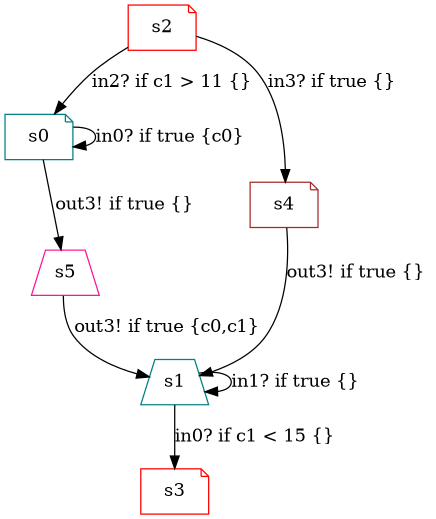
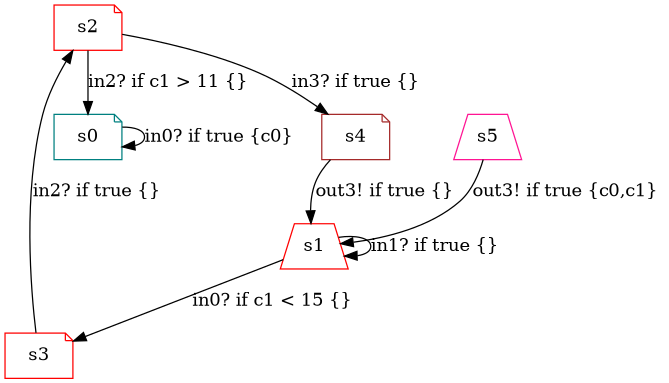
  digraph {
    node [color=teal margin=0 shape=note]
    n1 [label=s0]
    n2 [color=deeppink label=s5 shape=trapezium]
-   n3 [label=s1 shape=trapezium]
+   n3 [color=red label=s1 shape=trapezium]
    n4 [color=red label=s3]
    n5 [color=red label=s2]
    n6 [color=brown label=s4]
    n1 -> n1 [label="in0? if true {c0} "]
-   n1 -> n2 [label="out3! if true {} "]
    n2 -> n3 [label="out3! if true {c0,c1} "]
    n3 -> n3 [label="in1? if true {} "]
    n3 -> n4 [label="in0? if c1 < 15 {} "]
+   n4 -> n5 [label="in2? if true {} "]
    n5 -> n1 [label="in2? if c1 > 11 {} "]
    n5 -> n6 [label="in3? if true {} "]
    n6 -> n3 [label="out3! if true {} "]
  }
